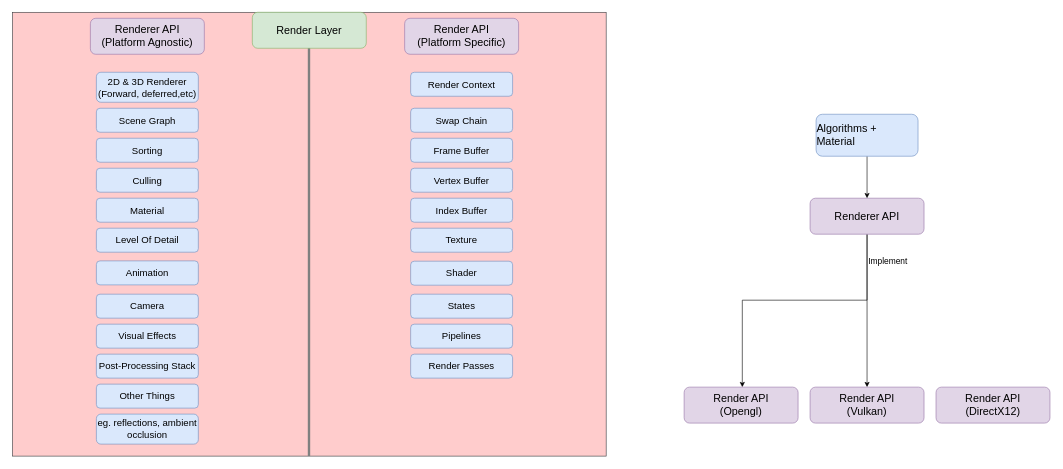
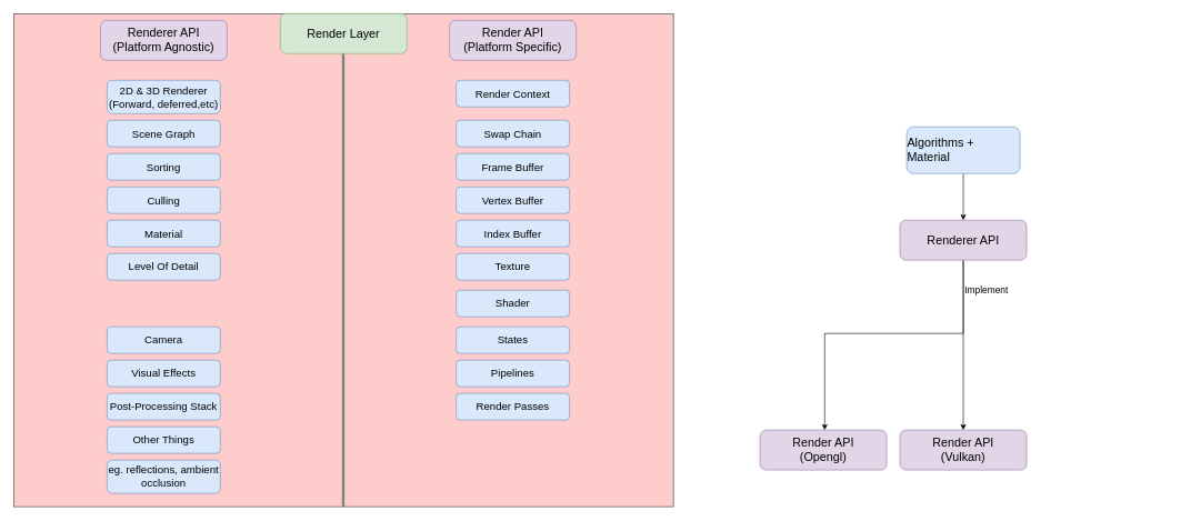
  <mxCell id="0" />
  <mxCell id="1" parent="0" />
  <mxCell id="2" value="" style="rounded=0;whiteSpace=wrap;html=1;fillColor=#ffcccc;strokeColor=#36393d;" vertex="1" parent="1"><mxGeometry x="20" y="20" width="990" height="740" as="geometry" /></mxCell>
  <mxCell id="3" value="" style="endArrow=none;html=1;rounded=0;strokeWidth=4;strokeColor=#808080;" edge="1" parent="1"><mxGeometry width="50" height="50" relative="1" as="geometry"><mxPoint x="514.5" y="760" as="sourcePoint" /><mxPoint x="514.5" y="40" as="targetPoint" /></mxGeometry></mxCell>
  <mxCell id="4" value="Render Layer" style="rounded=1;whiteSpace=wrap;html=1;fillColor=#d5e8d4;strokeColor=#82b366;fontSize=18;" vertex="1" parent="1"><mxGeometry x="420" y="20" width="190" height="60" as="geometry" /></mxCell>
  <mxCell id="5" value="2D &amp;amp; 3D Renderer&lt;div&gt;(Forward, deferred,etc)&lt;/div&gt;" style="rounded=1;whiteSpace=wrap;html=1;fillColor=#dae8fc;strokeColor=#6c8ebf;fontSize=16;" vertex="1" parent="1"><mxGeometry x="160" y="120" width="170" height="50" as="geometry" /></mxCell>
  <mxCell id="6" value="Scene Graph" style="rounded=1;whiteSpace=wrap;html=1;fillColor=#dae8fc;strokeColor=#6c8ebf;fontSize=16;" vertex="1" parent="1"><mxGeometry x="160" y="180" width="170" height="40" as="geometry" /></mxCell>
  <mxCell id="7" value="Sorting" style="rounded=1;whiteSpace=wrap;html=1;fillColor=#dae8fc;strokeColor=#6c8ebf;fontSize=16;" vertex="1" parent="1"><mxGeometry x="160" y="230" width="170" height="40" as="geometry" /></mxCell>
  <mxCell id="8" value="Culling" style="rounded=1;whiteSpace=wrap;html=1;fillColor=#dae8fc;strokeColor=#6c8ebf;fontSize=16;" vertex="1" parent="1"><mxGeometry x="160" y="280" width="170" height="40" as="geometry" /></mxCell>
  <mxCell id="9" value="Material" style="rounded=1;whiteSpace=wrap;html=1;fillColor=#dae8fc;strokeColor=#6c8ebf;fontSize=16;" vertex="1" parent="1"><mxGeometry x="160" y="330" width="170" height="40" as="geometry" /></mxCell>
  <mxCell id="10" value="Level Of Detail" style="rounded=1;whiteSpace=wrap;html=1;fillColor=#dae8fc;strokeColor=#6c8ebf;fontSize=16;" vertex="1" parent="1"><mxGeometry x="160" y="380" width="170" height="40" as="geometry" /></mxCell>
- <mxCell id="11" value="Animation" style="rounded=1;whiteSpace=wrap;html=1;fillColor=#dae8fc;strokeColor=#6c8ebf;fontSize=16;" vertex="1" parent="1"><mxGeometry x="160" y="434.5" width="170" height="40" as="geometry" /></mxCell>
  <mxCell id="12" value="Camera" style="rounded=1;whiteSpace=wrap;html=1;fillColor=#dae8fc;strokeColor=#6c8ebf;fontSize=16;" vertex="1" parent="1"><mxGeometry x="160" y="490" width="170" height="40" as="geometry" /></mxCell>
  <mxCell id="13" value="Visual Effects" style="rounded=1;whiteSpace=wrap;html=1;fillColor=#dae8fc;strokeColor=#6c8ebf;fontSize=16;" vertex="1" parent="1"><mxGeometry x="160" y="540" width="170" height="40" as="geometry" /></mxCell>
  <mxCell id="14" value="Post-Processing Stack" style="rounded=1;whiteSpace=wrap;html=1;fillColor=#dae8fc;strokeColor=#6c8ebf;fontSize=16;" vertex="1" parent="1"><mxGeometry x="160" y="590" width="170" height="40" as="geometry" /></mxCell>
  <mxCell id="15" value="Other Things" style="rounded=1;whiteSpace=wrap;html=1;fillColor=#dae8fc;strokeColor=#6c8ebf;fontSize=16;" vertex="1" parent="1"><mxGeometry x="160" y="640" width="170" height="40" as="geometry" /></mxCell>
  <mxCell id="16" value="eg. reflections, ambient occlusion" style="rounded=1;whiteSpace=wrap;html=1;fillColor=#dae8fc;strokeColor=#6c8ebf;fontSize=16;" vertex="1" parent="1"><mxGeometry x="160" y="690" width="170" height="50" as="geometry" /></mxCell>
  <mxCell id="17" value="Render Context" style="rounded=1;whiteSpace=wrap;html=1;fillColor=#dae8fc;strokeColor=#6c8ebf;fontSize=16;" vertex="1" parent="1"><mxGeometry x="684" y="120" width="170" height="40" as="geometry" /></mxCell>
  <mxCell id="18" value="Swap Chain" style="rounded=1;whiteSpace=wrap;html=1;fillColor=#dae8fc;strokeColor=#6c8ebf;fontSize=16;" vertex="1" parent="1"><mxGeometry x="684" y="180" width="170" height="40" as="geometry" /></mxCell>
  <mxCell id="19" value="Frame Buffer" style="rounded=1;whiteSpace=wrap;html=1;fillColor=#dae8fc;strokeColor=#6c8ebf;fontSize=16;" vertex="1" parent="1"><mxGeometry x="684" y="230" width="170" height="40" as="geometry" /></mxCell>
  <mxCell id="20" value="Vertex Buffer" style="rounded=1;whiteSpace=wrap;html=1;fillColor=#dae8fc;strokeColor=#6c8ebf;fontSize=16;" vertex="1" parent="1"><mxGeometry x="684" y="280" width="170" height="40" as="geometry" /></mxCell>
  <mxCell id="21" value="Index Buffer" style="rounded=1;whiteSpace=wrap;html=1;fillColor=#dae8fc;strokeColor=#6c8ebf;fontSize=16;" vertex="1" parent="1"><mxGeometry x="684" y="330" width="170" height="40" as="geometry" /></mxCell>
  <mxCell id="22" value="Texture" style="rounded=1;whiteSpace=wrap;html=1;fillColor=#dae8fc;strokeColor=#6c8ebf;fontSize=16;" vertex="1" parent="1"><mxGeometry x="684" y="380" width="170" height="40" as="geometry" /></mxCell>
  <mxCell id="23" value="Shader" style="rounded=1;whiteSpace=wrap;html=1;fillColor=#dae8fc;strokeColor=#6c8ebf;fontSize=16;" vertex="1" parent="1"><mxGeometry x="684" y="435" width="170" height="40" as="geometry" /></mxCell>
  <mxCell id="24" value="States" style="rounded=1;whiteSpace=wrap;html=1;fillColor=#dae8fc;strokeColor=#6c8ebf;fontSize=16;" vertex="1" parent="1"><mxGeometry x="684" y="490" width="170" height="40" as="geometry" /></mxCell>
  <mxCell id="25" value="Pipelines" style="rounded=1;whiteSpace=wrap;html=1;fillColor=#dae8fc;strokeColor=#6c8ebf;fontSize=16;" vertex="1" parent="1"><mxGeometry x="684" y="540" width="170" height="40" as="geometry" /></mxCell>
  <mxCell id="26" value="Render Passes" style="rounded=1;whiteSpace=wrap;html=1;fillColor=#dae8fc;strokeColor=#6c8ebf;fontSize=16;" vertex="1" parent="1"><mxGeometry x="684" y="590" width="170" height="40" as="geometry" /></mxCell>
  <mxCell id="27" value="Render API&lt;div&gt;(Platform Specific)&lt;/div&gt;" style="rounded=1;whiteSpace=wrap;html=1;fillColor=#e1d5e7;strokeColor=#9673a6;fontSize=18;" vertex="1" parent="1"><mxGeometry x="674" y="30" width="190" height="60" as="geometry" /></mxCell>
  <mxCell id="28" value="Renderer API&lt;div&gt;(Platform Agnostic)&lt;/div&gt;" style="rounded=1;whiteSpace=wrap;html=1;fillColor=#e1d5e7;strokeColor=#9673a6;fontSize=18;" vertex="1" parent="1"><mxGeometry x="150" y="30" width="190" height="60" as="geometry" /></mxCell>
  <mxCell id="29" value="" style="edgeStyle=orthogonalEdgeStyle;rounded=0;orthogonalLoop=1;jettySize=auto;html=1;" edge="1" parent="1" source="31"><mxGeometry relative="1" as="geometry"><mxPoint x="1237" y="645" as="targetPoint" /><Array as="points"><mxPoint x="1445" y="500" /><mxPoint x="1237" y="500" /></Array></mxGeometry></mxCell>
  <mxCell id="30" style="edgeStyle=orthogonalEdgeStyle;rounded=0;orthogonalLoop=1;jettySize=auto;html=1;entryX=0.5;entryY=0;entryDx=0;entryDy=0;" edge="1" parent="1" source="31" target="33"><mxGeometry relative="1" as="geometry" /></mxCell>
  <mxCell id="31" value="Renderer API" style="rounded=1;whiteSpace=wrap;html=1;fillColor=#e1d5e7;strokeColor=#9673a6;fontSize=18;align=center;" vertex="1" parent="1"><mxGeometry x="1350" y="330" width="190" height="60" as="geometry" /></mxCell>
  <mxCell id="32" value="Render API&lt;div&gt;(Opengl)&lt;/div&gt;" style="rounded=1;whiteSpace=wrap;html=1;fillColor=#e1d5e7;strokeColor=#9673a6;fontSize=18;" vertex="1" parent="1"><mxGeometry x="1140" y="645" width="190" height="60" as="geometry" /></mxCell>
  <mxCell id="33" value="Render API&lt;div&gt;(Vulkan)&lt;/div&gt;" style="rounded=1;whiteSpace=wrap;html=1;fillColor=#e1d5e7;strokeColor=#9673a6;fontSize=18;" vertex="1" parent="1"><mxGeometry x="1350" y="645" width="190" height="60" as="geometry" /></mxCell>
- <mxCell id="34" value="Render API&lt;div&gt;(DirectX12)&lt;/div&gt;" style="rounded=1;whiteSpace=wrap;html=1;fillColor=#e1d5e7;strokeColor=#9673a6;fontSize=18;" vertex="1" parent="1"><mxGeometry x="1560" y="645" width="190" height="60" as="geometry" /></mxCell>
  <mxCell id="35" style="edgeStyle=orthogonalEdgeStyle;rounded=0;orthogonalLoop=1;jettySize=auto;html=1;" edge="1" parent="1" source="36" target="31"><mxGeometry relative="1" as="geometry" /></mxCell>
  <mxCell id="36" value="&lt;div style=&quot;text-align: left;&quot;&gt;Algorithms + Material&lt;/div&gt;" style="rounded=1;whiteSpace=wrap;html=1;fillColor=#dae8fc;strokeColor=#6c8ebf;fontSize=18;" vertex="1" parent="1"><mxGeometry x="1360" y="190" width="170" height="70" as="geometry" /></mxCell>
  <mxCell id="37" value="Implement" style="text;html=1;align=center;verticalAlign=middle;whiteSpace=wrap;rounded=0;fontSize=14;" vertex="1" parent="1"><mxGeometry x="1440" y="420" width="80" height="30" as="geometry" /></mxCell>
